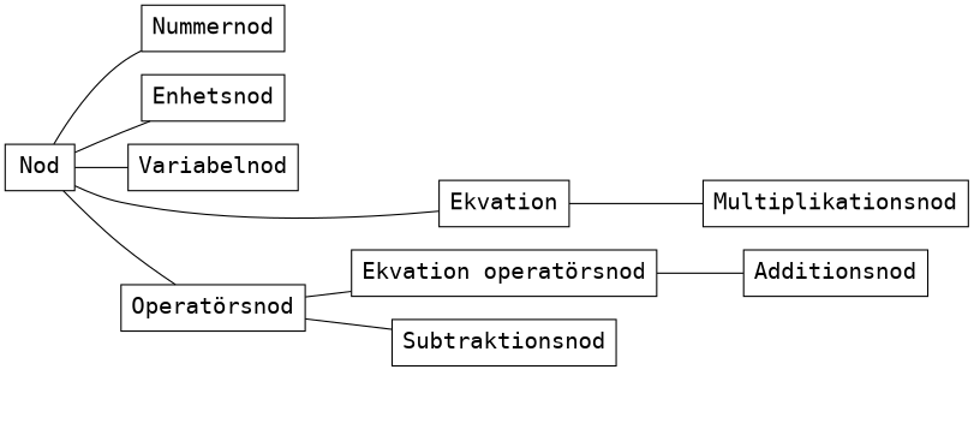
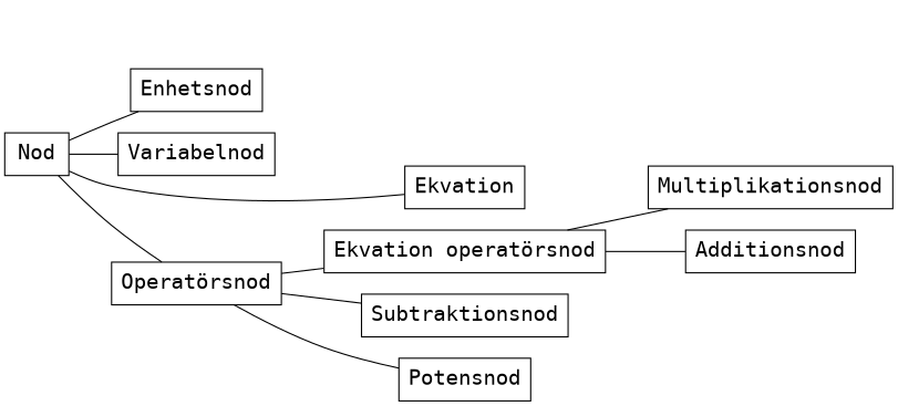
  graph {
    fontname="DejaVu Sans Mono"
    rankdir=LR
    node [fontname="DejaVu Sans Mono" fontsize=18 shape=box]
    edge [fontname="DejaVu Sans Mono"]
    n1 [label=Nod]
-   n2 [label=Nummernod]
    n3 [label=Enhetsnod]
    n4 [label=Variabelnod]
    n5 [label=Ekvation]
    n6 [label="Operatörsnod"]
    n7 [label="Ekvation operatörsnod"]
    n8 [label=Subtraktionsnod]
+   n9 [label=Potensnod]
    n10 [label=Additionsnod]
    n11 [label=Multiplikationsnod]
-   n1 -- n2
    n1 -- n3
    n1 -- n4
    n1 -- n5
    n1 -- n6
    n6 -- n7
    n6 -- n8
+   n6 -- n9
    n7 -- n10
-   n5 -- n11
+   n7 -- n11
  }
